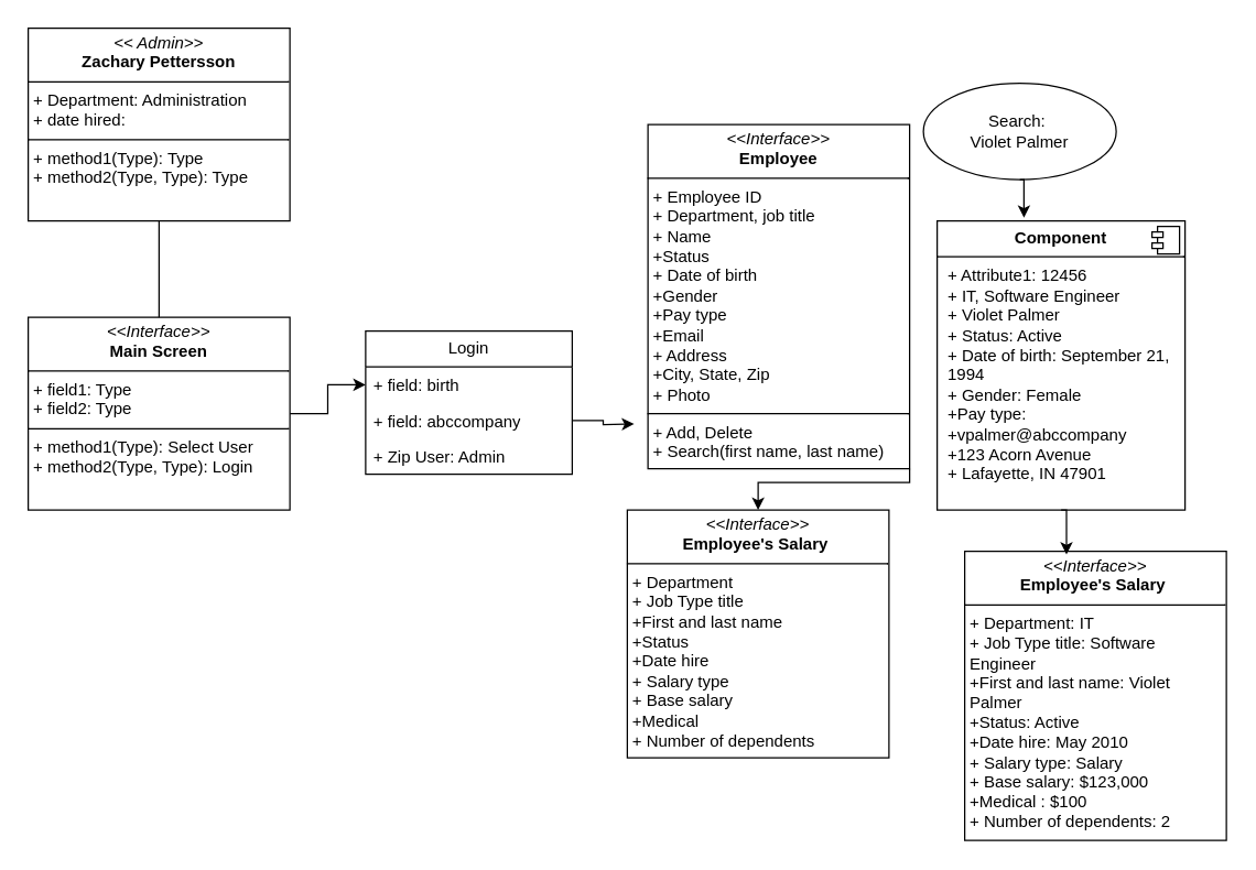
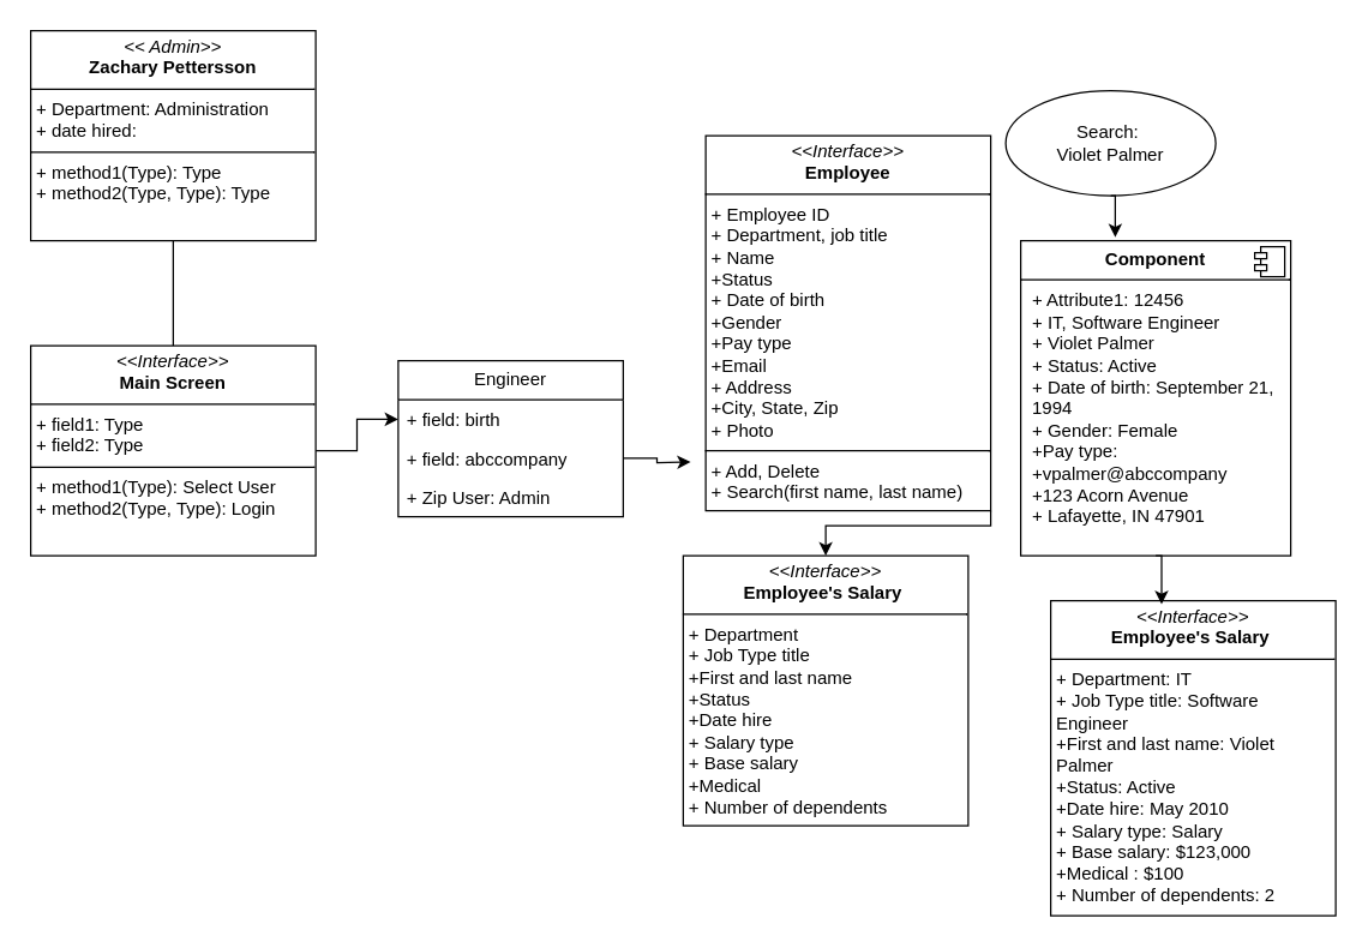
  <mxCell id="0" />
  <mxCell id="1" parent="0" />
  <mxCell id="2" style="edgeStyle=orthogonalEdgeStyle;rounded=0;orthogonalLoop=1;jettySize=auto;html=1;exitX=0.5;exitY=1;exitDx=0;exitDy=0;entryX=0.5;entryY=0;entryDx=0;entryDy=0;" parent="1" source="3" edge="1"><mxGeometry relative="1" as="geometry"><mxPoint x="115" y="240" as="targetPoint" /></mxGeometry></mxCell>
  <mxCell id="3" value="&lt;p style=&quot;margin:0px;margin-top:4px;text-align:center;&quot;&gt;&lt;i&gt;&amp;lt;&amp;lt; Admin&amp;gt;&amp;gt;&lt;/i&gt;&lt;br&gt;&lt;b&gt;Zachary Pettersson&lt;/b&gt;&lt;/p&gt;&lt;hr size=&quot;1&quot; style=&quot;border-style:solid;&quot;&gt;&lt;p style=&quot;margin:0px;margin-left:4px;&quot;&gt;+ Department: Administration&lt;br&gt;+ date hired:&amp;nbsp;&lt;/p&gt;&lt;hr size=&quot;1&quot; style=&quot;border-style:solid;&quot;&gt;&lt;p style=&quot;margin:0px;margin-left:4px;&quot;&gt;+ method1(Type): Type&lt;br&gt;+ method2(Type, Type): Type&lt;/p&gt;" style="verticalAlign=top;align=left;overflow=fill;html=1;whiteSpace=wrap;" parent="1" vertex="1"><mxGeometry x="20" y="20" width="190" height="140" as="geometry" /></mxCell>
- <mxCell id="4" value="Login" style="swimlane;fontStyle=0;childLayout=stackLayout;horizontal=1;startSize=26;fillColor=none;horizontalStack=0;resizeParent=1;resizeParentMax=0;resizeLast=0;collapsible=1;marginBottom=0;whiteSpace=wrap;html=1;" parent="1" vertex="1"><mxGeometry x="265" y="240" width="150" height="104" as="geometry" /></mxCell>
+ <mxCell id="4" value="Engineer" style="swimlane;fontStyle=0;childLayout=stackLayout;horizontal=1;startSize=26;fillColor=none;horizontalStack=0;resizeParent=1;resizeParentMax=0;resizeLast=0;collapsible=1;marginBottom=0;whiteSpace=wrap;html=1;" parent="1" vertex="1"><mxGeometry x="265" y="240" width="150" height="104" as="geometry" /></mxCell>
  <mxCell id="5" value="+ field: birth" style="text;strokeColor=none;fillColor=none;align=left;verticalAlign=top;spacingLeft=4;spacingRight=4;overflow=hidden;rotatable=0;points=[[0,0.5],[1,0.5]];portConstraint=eastwest;whiteSpace=wrap;html=1;" parent="4" vertex="1"><mxGeometry y="26" width="150" height="26" as="geometry" /></mxCell>
  <mxCell id="6" value="+ field: abccompany" style="text;strokeColor=none;fillColor=none;align=left;verticalAlign=top;spacingLeft=4;spacingRight=4;overflow=hidden;rotatable=0;points=[[0,0.5],[1,0.5]];portConstraint=eastwest;whiteSpace=wrap;html=1;" parent="4" vertex="1"><mxGeometry y="52" width="150" height="26" as="geometry" /></mxCell>
  <mxCell id="7" value="+ Zip User: Admin" style="text;strokeColor=none;fillColor=none;align=left;verticalAlign=top;spacingLeft=4;spacingRight=4;overflow=hidden;rotatable=0;points=[[0,0.5],[1,0.5]];portConstraint=eastwest;whiteSpace=wrap;html=1;" parent="4" vertex="1"><mxGeometry y="78" width="150" height="26" as="geometry" /></mxCell>
  <mxCell id="8" style="edgeStyle=orthogonalEdgeStyle;rounded=0;orthogonalLoop=1;jettySize=auto;html=1;exitX=1;exitY=0.5;exitDx=0;exitDy=0;entryX=0;entryY=0.5;entryDx=0;entryDy=0;" parent="1" source="9" target="5" edge="1"><mxGeometry relative="1" as="geometry" /></mxCell>
  <mxCell id="9" value="&lt;p style=&quot;margin:0px;margin-top:4px;text-align:center;&quot;&gt;&lt;i&gt;&amp;lt;&amp;lt;Interface&amp;gt;&amp;gt;&lt;/i&gt;&lt;br&gt;&lt;b&gt;Main Screen&lt;/b&gt;&lt;/p&gt;&lt;hr size=&quot;1&quot; style=&quot;border-style:solid;&quot;&gt;&lt;p style=&quot;margin:0px;margin-left:4px;&quot;&gt;+ field1: Type&lt;br&gt;+ field2: Type&lt;/p&gt;&lt;hr size=&quot;1&quot; style=&quot;border-style:solid;&quot;&gt;&lt;p style=&quot;margin:0px;margin-left:4px;&quot;&gt;+ method1(Type): Select User&lt;br&gt;+ method2(Type, Type): Login&lt;/p&gt;" style="verticalAlign=top;align=left;overflow=fill;html=1;whiteSpace=wrap;" parent="1" vertex="1"><mxGeometry x="20" y="230" width="190" height="140" as="geometry" /></mxCell>
  <mxCell id="10" style="edgeStyle=orthogonalEdgeStyle;rounded=0;orthogonalLoop=1;jettySize=auto;html=1;exitX=1;exitY=0.5;exitDx=0;exitDy=0;entryX=0;entryY=0.75;entryDx=0;entryDy=0;" parent="1" source="6" edge="1"><mxGeometry relative="1" as="geometry"><mxPoint x="460" y="307.5" as="targetPoint" /></mxGeometry></mxCell>
  <mxCell id="11" value="&lt;p style=&quot;margin:0px;margin-top:4px;text-align:center;&quot;&gt;&lt;i&gt;&amp;lt;&amp;lt;Interface&amp;gt;&amp;gt;&lt;/i&gt;&lt;br&gt;&lt;b&gt;Employee's Salary&amp;nbsp;&lt;/b&gt;&lt;/p&gt;&lt;hr size=&quot;1&quot; style=&quot;border-style:solid;&quot;&gt;&lt;p style=&quot;margin:0px;margin-left:4px;&quot;&gt;+ Department&lt;br&gt;+ Job Type title&lt;/p&gt;&lt;p style=&quot;margin:0px;margin-left:4px;&quot;&gt;+First and last name&lt;/p&gt;&lt;p style=&quot;margin:0px;margin-left:4px;&quot;&gt;+Status&lt;/p&gt;&lt;p style=&quot;margin:0px;margin-left:4px;&quot;&gt;+Date hire&lt;/p&gt;&lt;p style=&quot;margin:0px;margin-left:4px;&quot;&gt;+ Salary type&lt;br&gt;+ Base salary&lt;/p&gt;&lt;p style=&quot;margin:0px;margin-left:4px;&quot;&gt;+Medical&amp;nbsp;&lt;/p&gt;&lt;p style=&quot;margin:0px;margin-left:4px;&quot;&gt;+ Number of dependents&lt;/p&gt;" style="verticalAlign=top;align=left;overflow=fill;html=1;whiteSpace=wrap;" parent="1" vertex="1"><mxGeometry x="455" y="370" width="190" height="180" as="geometry" /></mxCell>
  <mxCell id="12" value="" style="edgeStyle=orthogonalEdgeStyle;rounded=0;orthogonalLoop=1;jettySize=auto;html=1;" parent="1" source="13" target="11" edge="1"><mxGeometry relative="1" as="geometry"><Array as="points"><mxPoint x="660" y="350" /><mxPoint x="550" y="350" /></Array></mxGeometry></mxCell>
  <mxCell id="13" value="&lt;p style=&quot;margin:0px;margin-top:4px;text-align:center;&quot;&gt;&lt;i&gt;&amp;lt;&amp;lt;Interface&amp;gt;&amp;gt;&lt;/i&gt;&lt;br&gt;&lt;b&gt;Employee&lt;/b&gt;&lt;/p&gt;&lt;hr size=&quot;1&quot; style=&quot;border-style:solid;&quot;&gt;&lt;p style=&quot;margin:0px;margin-left:4px;&quot;&gt;+ Employee ID&amp;nbsp;&lt;br&gt;+ Department, job title&lt;/p&gt;&lt;p style=&quot;margin:0px;margin-left:4px;&quot;&gt;+ Name&amp;nbsp;&lt;/p&gt;&lt;p style=&quot;margin:0px;margin-left:4px;&quot;&gt;+Status&lt;/p&gt;&lt;p style=&quot;margin:0px;margin-left:4px;&quot;&gt;+ Date of birth&lt;/p&gt;&lt;p style=&quot;margin:0px;margin-left:4px;&quot;&gt;+Gender&lt;/p&gt;&lt;p style=&quot;margin:0px;margin-left:4px;&quot;&gt;+Pay type&amp;nbsp;&lt;/p&gt;&lt;p style=&quot;margin:0px;margin-left:4px;&quot;&gt;+Email&lt;/p&gt;&lt;p style=&quot;margin:0px;margin-left:4px;&quot;&gt;+ Address&lt;/p&gt;&lt;p style=&quot;margin:0px;margin-left:4px;&quot;&gt;+City, State, Zip&lt;/p&gt;&lt;p style=&quot;margin:0px;margin-left:4px;&quot;&gt;+ Photo&lt;/p&gt;&lt;hr size=&quot;1&quot; style=&quot;border-style:solid;&quot;&gt;&lt;p style=&quot;margin:0px;margin-left:4px;&quot;&gt;+ Add, Delete&lt;br&gt;+ Search(first name, last name)&lt;/p&gt;&lt;p style=&quot;margin:0px;margin-left:4px;&quot;&gt;&lt;br&gt;&lt;/p&gt;&lt;p style=&quot;margin:0px;margin-left:4px;&quot;&gt;&lt;br&gt;&lt;/p&gt;" style="verticalAlign=top;align=left;overflow=fill;html=1;whiteSpace=wrap;" parent="1" vertex="1"><mxGeometry x="470" y="90" width="190" height="250" as="geometry" /></mxCell>
  <mxCell id="14" value="Search:&amp;nbsp;&lt;div&gt;Violet Palmer&lt;/div&gt;" style="ellipse;whiteSpace=wrap;html=1;" parent="1" vertex="1"><mxGeometry x="670" y="60" width="140" height="70" as="geometry" /></mxCell>
  <mxCell id="15" value="&lt;p style=&quot;margin:0px;margin-top:6px;text-align:center;&quot;&gt;&lt;b&gt;Component&lt;/b&gt;&lt;/p&gt;&lt;hr size=&quot;1&quot; style=&quot;border-style:solid;&quot;&gt;&lt;p style=&quot;margin:0px;margin-left:8px;&quot;&gt;+ Attribute1: 12456&lt;br&gt;+ IT, Software Engineer&lt;/p&gt;&lt;p style=&quot;margin:0px;margin-left:8px;&quot;&gt;+ Violet Palmer&lt;/p&gt;&lt;p style=&quot;margin:0px;margin-left:8px;&quot;&gt;+ Status: Active&lt;/p&gt;&lt;p style=&quot;margin:0px;margin-left:8px;&quot;&gt;+ Date of birth: September 21, 1994&lt;/p&gt;&lt;p style=&quot;margin:0px;margin-left:8px;&quot;&gt;+ Gender: Female&lt;/p&gt;&lt;p style=&quot;margin:0px;margin-left:8px;&quot;&gt;+Pay type:&amp;nbsp;&lt;/p&gt;&lt;p style=&quot;margin:0px;margin-left:8px;&quot;&gt;+vpalmer@abccompany&lt;/p&gt;&lt;p style=&quot;margin:0px;margin-left:8px;&quot;&gt;+123 Acorn Avenue&lt;/p&gt;&lt;p style=&quot;margin:0px;margin-left:8px;&quot;&gt;+ Lafayette, IN 47901&lt;/p&gt;&lt;p style=&quot;margin:0px;margin-left:8px;&quot;&gt;&lt;br&gt;&lt;/p&gt;&lt;p style=&quot;margin:0px;margin-left:8px;&quot;&gt;&lt;br&gt;&lt;/p&gt;&lt;p style=&quot;margin:0px;margin-left:8px;&quot;&gt;&lt;br&gt;&lt;/p&gt;&lt;p style=&quot;margin:0px;margin-left:8px;&quot;&gt;&lt;br&gt;&lt;/p&gt;" style="align=left;overflow=fill;html=1;dropTarget=0;whiteSpace=wrap;" parent="1" vertex="1"><mxGeometry x="680" y="160" width="180" height="210" as="geometry" /></mxCell>
  <mxCell id="16" value="" style="shape=component;jettyWidth=8;jettyHeight=4;" parent="15" vertex="1"><mxGeometry x="1" width="20" height="20" relative="1" as="geometry"><mxPoint x="-24" y="4" as="offset" /></mxGeometry></mxCell>
  <mxCell id="17" style="edgeStyle=orthogonalEdgeStyle;rounded=0;orthogonalLoop=1;jettySize=auto;html=1;exitX=0.5;exitY=1;exitDx=0;exitDy=0;entryX=0.35;entryY=-0.011;entryDx=0;entryDy=0;entryPerimeter=0;" parent="1" source="14" target="15" edge="1"><mxGeometry relative="1" as="geometry" /></mxCell>
  <mxCell id="18" value="&lt;p style=&quot;margin:0px;margin-top:4px;text-align:center;&quot;&gt;&lt;i&gt;&amp;lt;&amp;lt;Interface&amp;gt;&amp;gt;&lt;/i&gt;&lt;br&gt;&lt;b&gt;Employee's Salary&amp;nbsp;&lt;/b&gt;&lt;/p&gt;&lt;hr size=&quot;1&quot; style=&quot;border-style:solid;&quot;&gt;&lt;p style=&quot;margin:0px;margin-left:4px;&quot;&gt;+ Department: IT&lt;br&gt;+ Job Type title: Software Engineer&lt;/p&gt;&lt;p style=&quot;margin:0px;margin-left:4px;&quot;&gt;+First and last name: Violet Palmer&lt;/p&gt;&lt;p style=&quot;margin:0px;margin-left:4px;&quot;&gt;+Status: Active&lt;/p&gt;&lt;p style=&quot;margin:0px;margin-left:4px;&quot;&gt;&lt;span style=&quot;background-color: transparent; color: light-dark(rgb(0, 0, 0), rgb(255, 255, 255));&quot;&gt;+Date hire: May 2010&lt;/span&gt;&lt;/p&gt;&lt;p style=&quot;margin:0px;margin-left:4px;&quot;&gt;+ Salary type: Salary&lt;br&gt;+ Base salary: $123,000&lt;/p&gt;&lt;p style=&quot;margin:0px;margin-left:4px;&quot;&gt;+Medical : $100&lt;/p&gt;&lt;p style=&quot;margin:0px;margin-left:4px;&quot;&gt;+ Number of dependents: 2&lt;/p&gt;" style="verticalAlign=top;align=left;overflow=fill;html=1;whiteSpace=wrap;" parent="1" vertex="1"><mxGeometry x="700" y="400" width="190" height="210" as="geometry" /></mxCell>
  <mxCell id="19" style="edgeStyle=orthogonalEdgeStyle;rounded=0;orthogonalLoop=1;jettySize=auto;html=1;exitX=0.5;exitY=1;exitDx=0;exitDy=0;entryX=0.389;entryY=0.011;entryDx=0;entryDy=0;entryPerimeter=0;" parent="1" source="15" target="18" edge="1"><mxGeometry relative="1" as="geometry" /></mxCell>
